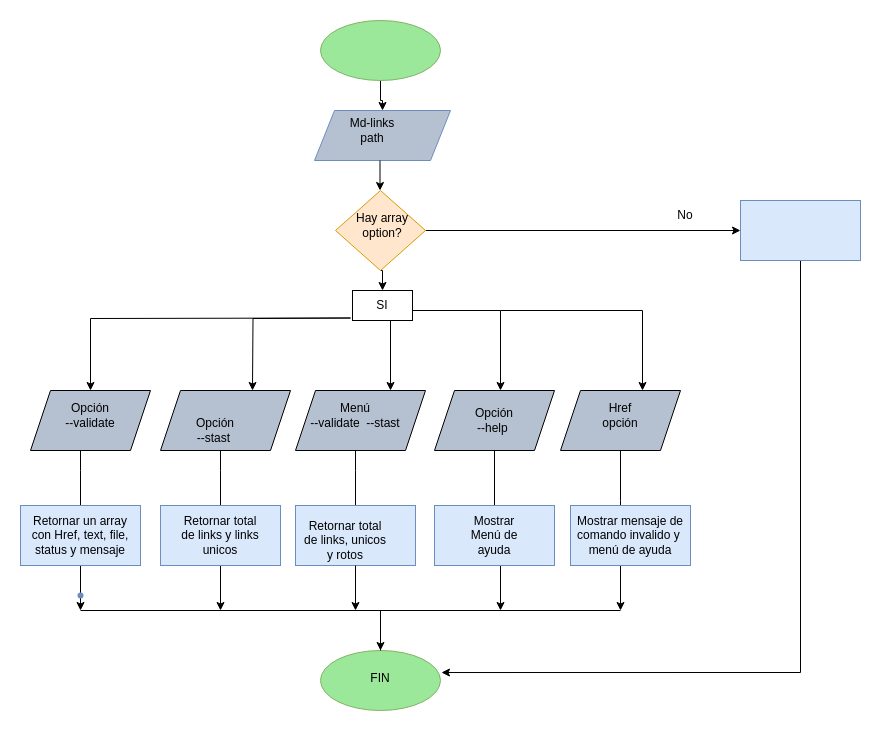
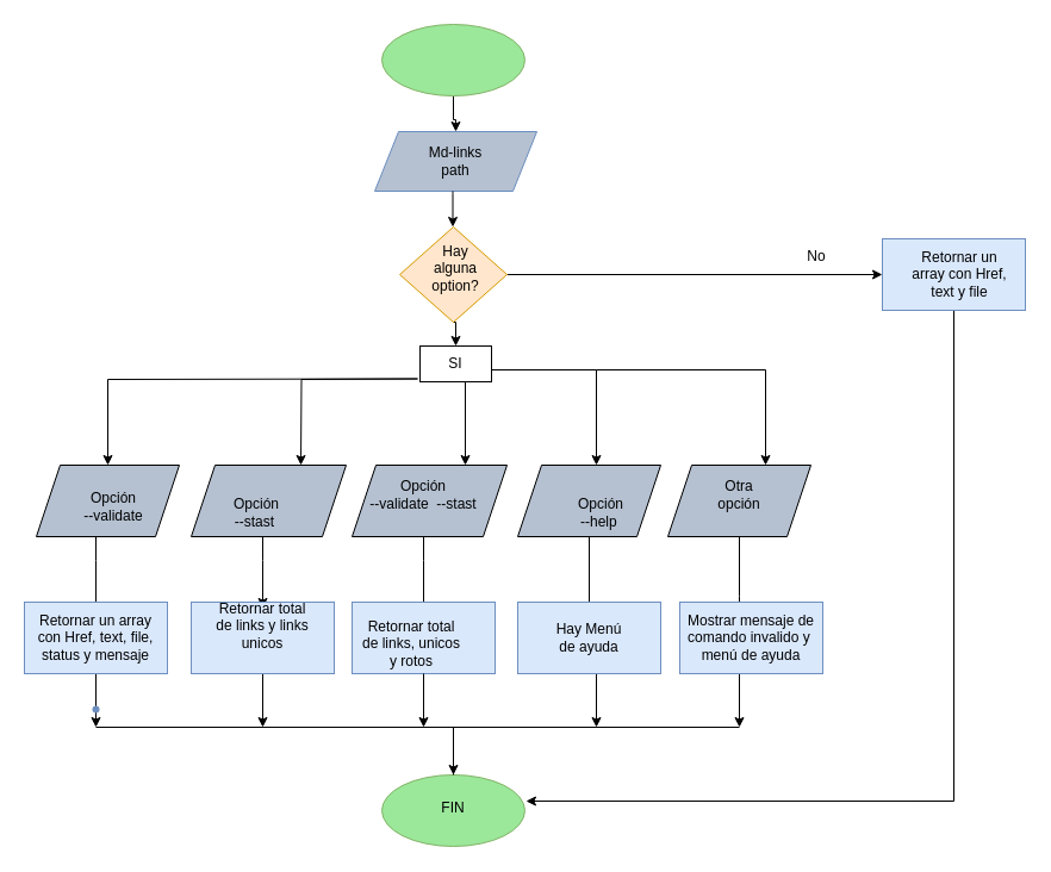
  <mxCell id="0" />
  <mxCell id="1" parent="0" />
  <mxCell id="2" value="" style="edgeStyle=none;rounded=0;orthogonalLoop=1;jettySize=auto;html=1;" edge="1" parent="1"><mxGeometry relative="1" as="geometry"><mxPoint x="620" y="560" as="sourcePoint" /><mxPoint x="620" y="610" as="targetPoint" /></mxGeometry></mxCell>
  <mxCell id="3" value="" style="edgeStyle=none;rounded=0;orthogonalLoop=1;jettySize=auto;html=1;" edge="1" parent="1"><mxGeometry relative="1" as="geometry"><mxPoint x="500" y="560" as="sourcePoint" /><mxPoint x="500" y="610" as="targetPoint" /></mxGeometry></mxCell>
  <mxCell id="4" value="" style="edgeStyle=orthogonalEdgeStyle;rounded=0;orthogonalLoop=1;jettySize=auto;html=1;" parent="1" source="5" target="6" edge="1"><mxGeometry relative="1" as="geometry" /></mxCell>
  <mxCell id="5" value="" style="ellipse;whiteSpace=wrap;html=1;fillColor=#9BE89B;strokeColor=#82b366;" parent="1" vertex="1"><mxGeometry x="320" y="20" width="120" height="60" as="geometry" /></mxCell>
  <mxCell id="6" value="" style="shape=parallelogram;perimeter=parallelogramPerimeter;whiteSpace=wrap;html=1;fixedSize=1;fillColor=#B5C1D1;strokeColor=#6c8ebf;" parent="1" vertex="1"><mxGeometry x="314" y="110" width="136" height="50" as="geometry" /></mxCell>
  <mxCell id="7" value="" style="edgeStyle=orthogonalEdgeStyle;rounded=0;orthogonalLoop=1;jettySize=auto;html=1;" parent="1" edge="1"><mxGeometry relative="1" as="geometry"><mxPoint x="379.5" y="160" as="sourcePoint" /><mxPoint x="379.5" y="190" as="targetPoint" /><Array as="points"><mxPoint x="379.5" y="162" /></Array></mxGeometry></mxCell>
  <mxCell id="8" value="" style="edgeStyle=orthogonalEdgeStyle;rounded=0;orthogonalLoop=1;jettySize=auto;html=1;" parent="1" source="10" target="14" edge="1"><mxGeometry relative="1" as="geometry" /></mxCell>
  <mxCell id="9" style="edgeStyle=orthogonalEdgeStyle;rounded=0;orthogonalLoop=1;jettySize=auto;html=1;exitX=0.5;exitY=1;exitDx=0;exitDy=0;entryX=0.5;entryY=0;entryDx=0;entryDy=0;" parent="1" source="10" target="32" edge="1"><mxGeometry relative="1" as="geometry" /></mxCell>
  <mxCell id="10" value="" style="rhombus;whiteSpace=wrap;html=1;fillColor=#ffe6cc;strokeColor=#d79b00;" parent="1" vertex="1"><mxGeometry x="335" y="190" width="90" height="80" as="geometry" /></mxCell>
- <mxCell id="11" value="Hay array option?" style="text;html=1;strokeColor=none;fillColor=none;align=center;verticalAlign=middle;whiteSpace=wrap;rounded=0;" parent="1" vertex="1"><mxGeometry x="352" y="210" width="60" height="30" as="geometry" /></mxCell>
- <mxCell id="12" value="Md-links path" style="text;html=1;strokeColor=none;fillColor=none;align=center;verticalAlign=middle;whiteSpace=wrap;rounded=0;" parent="1" vertex="1"><mxGeometry x="342" y="120" width="60" height="20" as="geometry" /></mxCell>
+ <mxCell id="11" value="Hay alguna option?" style="text;html=1;strokeColor=none;fillColor=none;align=center;verticalAlign=middle;whiteSpace=wrap;rounded=0;" parent="1" vertex="1"><mxGeometry x="352" y="210" width="60" height="30" as="geometry" /></mxCell>
+ <mxCell id="12" value="Md-links path" style="text;html=1;strokeColor=none;fillColor=none;align=center;verticalAlign=middle;whiteSpace=wrap;rounded=0;" parent="1" vertex="1"><mxGeometry x="352" y="125" width="60" height="20" as="geometry" /></mxCell>
  <mxCell id="13" style="edgeStyle=orthogonalEdgeStyle;rounded=0;orthogonalLoop=1;jettySize=auto;html=1;exitX=0.5;exitY=1;exitDx=0;exitDy=0;entryX=1.008;entryY=0.367;entryDx=0;entryDy=0;entryPerimeter=0;" parent="1" source="14" target="17" edge="1"><mxGeometry relative="1" as="geometry"><mxPoint x="530" y="560" as="targetPoint" /></mxGeometry></mxCell>
  <mxCell id="14" value="" style="whiteSpace=wrap;html=1;fillColor=#dae8fc;strokeColor=#6c8ebf;" parent="1" vertex="1"><mxGeometry x="740" y="200" width="120" height="60" as="geometry" /></mxCell>
  <mxCell id="15" value="No" style="text;html=1;strokeColor=none;fillColor=none;align=center;verticalAlign=middle;whiteSpace=wrap;rounded=0;" parent="1" vertex="1"><mxGeometry x="655" y="200" width="60" height="30" as="geometry" /></mxCell>
+ <mxCell id="16" value="Retornar un array con Href, text y file" style="text;html=1;strokeColor=none;fillColor=none;align=center;verticalAlign=middle;whiteSpace=wrap;rounded=0;" parent="1" vertex="1"><mxGeometry x="760" y="215" width="90" height="30" as="geometry" /></mxCell>
  <mxCell id="17" value="" style="ellipse;whiteSpace=wrap;html=1;fillColor=#9BE89B;strokeColor=#82b366;" parent="1" vertex="1"><mxGeometry x="320" y="650" width="120" height="60" as="geometry" /></mxCell>
  <mxCell id="18" value="FIN" style="text;html=1;strokeColor=none;fillColor=none;align=center;verticalAlign=middle;whiteSpace=wrap;rounded=0;" parent="1" vertex="1"><mxGeometry x="350" y="660" width="60" height="35" as="geometry" /></mxCell>
  <mxCell id="19" value="" style="edgeStyle=orthogonalEdgeStyle;rounded=0;orthogonalLoop=1;jettySize=auto;html=1;entryX=0.5;entryY=0;entryDx=0;entryDy=0;" parent="1" target="24" edge="1"><mxGeometry relative="1" as="geometry"><mxPoint x="350" y="317.5" as="sourcePoint" /><mxPoint x="90" y="310" as="targetPoint" /></mxGeometry></mxCell>
  <mxCell id="20" value="" style="edgeStyle=orthogonalEdgeStyle;rounded=0;orthogonalLoop=1;jettySize=auto;html=1;entryX=0.75;entryY=0;entryDx=0;entryDy=0;exitX=1;exitY=0.5;exitDx=0;exitDy=0;" parent="1" edge="1" source="32"><mxGeometry relative="1" as="geometry"><mxPoint x="310" y="310" as="sourcePoint" /><mxPoint x="500" y="390" as="targetPoint" /><Array as="points"><mxPoint x="412" y="310" /><mxPoint x="500" y="310" /></Array></mxGeometry></mxCell>
  <mxCell id="21" style="edgeStyle=orthogonalEdgeStyle;rounded=0;orthogonalLoop=1;jettySize=auto;html=1;entryX=0.5;entryY=0;entryDx=0;entryDy=0;" parent="1" edge="1"><mxGeometry relative="1" as="geometry"><mxPoint x="350" y="317.5" as="sourcePoint" /><mxPoint x="252" y="390" as="targetPoint" /></mxGeometry></mxCell>
  <mxCell id="22" value="" style="edgeStyle=orthogonalEdgeStyle;rounded=0;orthogonalLoop=1;jettySize=auto;html=1;exitX=0.75;exitY=1;exitDx=0;exitDy=0;" parent="1" source="32" target="26" edge="1"><mxGeometry relative="1" as="geometry"><mxPoint x="380" y="340" as="sourcePoint" /><mxPoint x="330" y="380" as="targetPoint" /><Array as="points"><mxPoint x="390" y="320" /></Array></mxGeometry></mxCell>
  <mxCell id="23" value="" style="edgeStyle=orthogonalEdgeStyle;rounded=0;orthogonalLoop=1;jettySize=auto;html=1;" edge="1" parent="1" source="24" target="38"><mxGeometry relative="1" as="geometry"><Array as="points"><mxPoint x="80" y="470" /><mxPoint x="80" y="470" /></Array></mxGeometry></mxCell>
  <mxCell id="24" value="" style="shape=parallelogram;perimeter=parallelogramPerimeter;whiteSpace=wrap;html=1;fixedSize=1;fillColor=#B5C1D1;" parent="1" vertex="1"><mxGeometry x="30" y="390" width="120" height="60" as="geometry" /></mxCell>
  <mxCell id="25" value="" style="edgeStyle=orthogonalEdgeStyle;rounded=0;orthogonalLoop=1;jettySize=auto;html=1;" edge="1" parent="1" source="26" target="43"><mxGeometry relative="1" as="geometry"><Array as="points"><mxPoint x="355" y="470" /><mxPoint x="355" y="470" /></Array></mxGeometry></mxCell>
  <mxCell id="26" value="" style="shape=parallelogram;perimeter=parallelogramPerimeter;whiteSpace=wrap;html=1;fixedSize=1;fillColor=#B5C1D1;" parent="1" vertex="1"><mxGeometry x="295" y="390" width="130" height="60" as="geometry" /></mxCell>
  <mxCell id="27" value="" style="edgeStyle=orthogonalEdgeStyle;rounded=0;orthogonalLoop=1;jettySize=auto;html=1;" edge="1" parent="1" source="28" target="50"><mxGeometry relative="1" as="geometry" /></mxCell>
  <mxCell id="28" value="" style="shape=parallelogram;perimeter=parallelogramPerimeter;whiteSpace=wrap;html=1;fixedSize=1;fillColor=#B5C1D1;" parent="1" vertex="1"><mxGeometry x="434" y="390" width="120" height="60" as="geometry" /></mxCell>
- <mxCell id="29" value="Opción&lt;br&gt;--validate" style="text;html=1;strokeColor=none;fillColor=none;align=center;verticalAlign=middle;whiteSpace=wrap;rounded=0;" parent="1" vertex="1"><mxGeometry x="50" y="400" width="80" height="30" as="geometry" /></mxCell>
- <mxCell id="30" value="Menú&lt;br&gt;--validate&amp;nbsp; --stast" style="text;html=1;strokeColor=none;fillColor=none;align=center;verticalAlign=middle;whiteSpace=wrap;rounded=0;" parent="1" vertex="1"><mxGeometry x="285" y="400" width="140" height="30" as="geometry" /></mxCell>
- <mxCell id="31" value="Opción&lt;br&gt;--help&amp;nbsp;" style="text;html=1;strokeColor=none;fillColor=none;align=center;verticalAlign=middle;whiteSpace=wrap;rounded=0;" parent="1" vertex="1"><mxGeometry x="454" y="405" width="80" height="30" as="geometry" /></mxCell>
+ <mxCell id="29" value="Opción&lt;br&gt;--validate" style="text;html=1;strokeColor=none;fillColor=none;align=center;verticalAlign=middle;whiteSpace=wrap;rounded=0;" parent="1" vertex="1"><mxGeometry x="55" y="410" width="80" height="30" as="geometry" /></mxCell>
+ <mxCell id="30" value="Opción&lt;br&gt;--validate&amp;nbsp; --stast" style="text;html=1;strokeColor=none;fillColor=none;align=center;verticalAlign=middle;whiteSpace=wrap;rounded=0;" parent="1" vertex="1"><mxGeometry x="285" y="400" width="140" height="30" as="geometry" /></mxCell>
+ <mxCell id="31" value="Opción&lt;br&gt;--help&amp;nbsp;" style="text;html=1;strokeColor=none;fillColor=none;align=center;verticalAlign=middle;whiteSpace=wrap;rounded=0;" parent="1" vertex="1"><mxGeometry x="464" y="415" width="80" height="30" as="geometry" /></mxCell>
  <mxCell id="32" value="SI" style="text;html=1;align=center;verticalAlign=middle;whiteSpace=wrap;rounded=0;strokeColor=default;" parent="1" vertex="1"><mxGeometry x="352" y="290" width="60" height="30" as="geometry" /></mxCell>
  <mxCell id="33" value="" style="edgeStyle=orthogonalEdgeStyle;rounded=0;orthogonalLoop=1;jettySize=auto;html=1;" edge="1" parent="1" source="34" target="41"><mxGeometry relative="1" as="geometry"><Array as="points"><mxPoint x="220" y="470" /><mxPoint x="220" y="470" /></Array></mxGeometry></mxCell>
  <mxCell id="34" value="" style="shape=parallelogram;perimeter=parallelogramPerimeter;whiteSpace=wrap;html=1;fixedSize=1;fillColor=#B5C1D1;" parent="1" vertex="1"><mxGeometry x="160" y="390" width="130" height="60" as="geometry" /></mxCell>
  <mxCell id="35" value="Opción&lt;br&gt;--stast&amp;nbsp;" style="text;html=1;strokeColor=none;fillColor=none;align=center;verticalAlign=middle;whiteSpace=wrap;rounded=0;" parent="1" vertex="1"><mxGeometry x="175" y="415" width="80" height="30" as="geometry" /></mxCell>
  <mxCell id="36" value="" style="edgeStyle=orthogonalEdgeStyle;rounded=0;orthogonalLoop=1;jettySize=auto;html=1;" edge="1" parent="1" source="37"><mxGeometry relative="1" as="geometry"><mxPoint x="80" y="610" as="targetPoint" /></mxGeometry></mxCell>
  <mxCell id="37" value="" style="whiteSpace=wrap;html=1;fillColor=#dae8fc;strokeColor=#6c8ebf;" parent="1" vertex="1"><mxGeometry y="505" width="120" height="60" as="geometry" x="20" /></mxCell>
  <mxCell id="38" value="Retornar un array con Href, text, file, status y mensaje" style="text;html=1;strokeColor=none;fillColor=none;align=center;verticalAlign=middle;whiteSpace=wrap;rounded=0;" parent="1" vertex="1"><mxGeometry x="25" y="520" width="110" height="30" as="geometry" /></mxCell>
  <mxCell id="39" value="" style="edgeStyle=none;rounded=0;orthogonalLoop=1;jettySize=auto;html=1;" edge="1" parent="1" source="40"><mxGeometry relative="1" as="geometry"><mxPoint x="220" y="610" as="targetPoint" /></mxGeometry></mxCell>
  <mxCell id="40" value="" style="whiteSpace=wrap;html=1;fillColor=#dae8fc;strokeColor=#6c8ebf;" parent="1" vertex="1"><mxGeometry x="160" y="505" width="120" height="60" as="geometry" /></mxCell>
- <mxCell id="41" value="Retornar total de links y links unicos" style="text;html=1;strokeColor=none;fillColor=none;align=center;verticalAlign=middle;whiteSpace=wrap;rounded=0;" parent="1" vertex="1"><mxGeometry x="175" y="520" width="90" height="30" as="geometry" /></mxCell>
+ <mxCell id="41" value="Retornar total de links y links unicos" style="text;html=1;strokeColor=none;fillColor=none;align=center;verticalAlign=middle;whiteSpace=wrap;rounded=0;" parent="1" vertex="1"><mxGeometry x="175" y="510" width="90" height="30" as="geometry" /></mxCell>
  <mxCell id="42" value="" style="whiteSpace=wrap;html=1;fillColor=#dae8fc;strokeColor=#6c8ebf;" parent="1" vertex="1"><mxGeometry x="295" y="505" width="120" height="60" as="geometry" /></mxCell>
  <mxCell id="43" value="Retornar total de links, unicos y rotos" style="text;html=1;strokeColor=none;fillColor=none;align=center;verticalAlign=middle;whiteSpace=wrap;rounded=0;" parent="1" vertex="1"><mxGeometry x="300" y="525" width="90" height="30" as="geometry" /></mxCell>
  <mxCell id="44" value="" style="whiteSpace=wrap;html=1;fillColor=#dae8fc;strokeColor=#6c8ebf;" parent="1" vertex="1"><mxGeometry x="434" y="505" width="120" height="60" as="geometry" /></mxCell>
  <mxCell id="45" value="" style="edgeStyle=orthogonalEdgeStyle;rounded=0;orthogonalLoop=1;jettySize=auto;html=1;" edge="1" parent="1" source="46" target="51"><mxGeometry relative="1" as="geometry"><Array as="points"><mxPoint x="620" y="500" /><mxPoint x="620" y="500" /></Array></mxGeometry></mxCell>
  <mxCell id="46" value="" style="shape=parallelogram;perimeter=parallelogramPerimeter;whiteSpace=wrap;html=1;fixedSize=1;fillColor=#B5C1D1;" vertex="1" parent="1"><mxGeometry x="560" y="390" width="120" height="60" as="geometry" /></mxCell>
  <mxCell id="47" value="" style="edgeStyle=orthogonalEdgeStyle;rounded=0;orthogonalLoop=1;jettySize=auto;html=1;entryX=0.75;entryY=0;entryDx=0;entryDy=0;" edge="1" parent="1"><mxGeometry relative="1" as="geometry"><mxPoint x="500" y="310" as="sourcePoint" /><mxPoint x="642" y="390" as="targetPoint" /><Array as="points"><mxPoint x="642" y="310" /></Array></mxGeometry></mxCell>
- <mxCell id="48" value="&lt;font style=&quot;vertical-align: inherit;&quot;&gt;&lt;font style=&quot;vertical-align: inherit;&quot;&gt;Href opción&lt;/font&gt;&lt;/font&gt;" style="text;html=1;strokeColor=none;fillColor=none;align=center;verticalAlign=middle;whiteSpace=wrap;rounded=0;" vertex="1" parent="1"><mxGeometry x="590" y="400" width="60" height="30" as="geometry" /></mxCell>
+ <mxCell id="48" value="&lt;font style=&quot;vertical-align: inherit;&quot;&gt;&lt;font style=&quot;vertical-align: inherit;&quot;&gt;Otra opción&lt;/font&gt;&lt;/font&gt;" style="text;html=1;strokeColor=none;fillColor=none;align=center;verticalAlign=middle;whiteSpace=wrap;rounded=0;" vertex="1" parent="1"><mxGeometry x="590" y="400" width="60" height="30" as="geometry" /></mxCell>
  <mxCell id="49" value="" style="whiteSpace=wrap;html=1;fillColor=#dae8fc;strokeColor=#6c8ebf;" vertex="1" parent="1"><mxGeometry x="570" y="505" width="120" height="60" as="geometry" /></mxCell>
- <mxCell id="50" value="&lt;font style=&quot;vertical-align: inherit;&quot;&gt;&lt;font style=&quot;vertical-align: inherit;&quot;&gt;Mostrar Menú de ayuda&lt;/font&gt;&lt;/font&gt;" style="text;html=1;strokeColor=none;fillColor=none;align=center;verticalAlign=middle;whiteSpace=wrap;rounded=0;" vertex="1" parent="1"><mxGeometry x="464" y="520" width="60" height="30" as="geometry" /></mxCell>
+ <mxCell id="50" value="&lt;font style=&quot;vertical-align: inherit;&quot;&gt;&lt;font style=&quot;vertical-align: inherit;&quot;&gt;Hay Menú de ayuda&lt;/font&gt;&lt;/font&gt;" style="text;html=1;strokeColor=none;fillColor=none;align=center;verticalAlign=middle;whiteSpace=wrap;rounded=0;" vertex="1" parent="1"><mxGeometry x="464" y="520" width="60" height="30" as="geometry" /></mxCell>
  <mxCell id="51" value="&lt;font style=&quot;vertical-align: inherit;&quot;&gt;&lt;font style=&quot;vertical-align: inherit;&quot;&gt;&lt;font style=&quot;vertical-align: inherit;&quot;&gt;&lt;font style=&quot;vertical-align: inherit;&quot;&gt;Mostrar mensaje de comando invalido y&amp;nbsp;&lt;br&gt;menú de ayuda&lt;br&gt;&lt;/font&gt;&lt;/font&gt;&lt;/font&gt;&lt;/font&gt;" style="text;html=1;strokeColor=none;fillColor=none;align=center;verticalAlign=middle;whiteSpace=wrap;rounded=0;" vertex="1" parent="1"><mxGeometry x="570" y="520" width="120" height="30" as="geometry" /></mxCell>
  <mxCell id="52" value="" style="shape=waypoint;sketch=0;size=6;pointerEvents=1;points=[];fillColor=#dae8fc;resizable=0;rotatable=0;perimeter=centerPerimeter;snapToPoint=1;strokeColor=#6c8ebf;" vertex="1" parent="1"><mxGeometry x="70" y="585" width="20" height="20" as="geometry" /></mxCell>
  <mxCell id="53" value="" style="endArrow=none;html=1;rounded=0;" edge="1" parent="1"><mxGeometry width="50" height="50" relative="1" as="geometry"><mxPoint x="80" y="610" as="sourcePoint" /><mxPoint x="620" y="610" as="targetPoint" /><Array as="points" /></mxGeometry></mxCell>
  <mxCell id="54" value="" style="edgeStyle=none;rounded=0;orthogonalLoop=1;jettySize=auto;html=1;exitX=0.5;exitY=1;exitDx=0;exitDy=0;" edge="1" parent="1" source="42"><mxGeometry relative="1" as="geometry"><mxPoint x="360" y="580" as="sourcePoint" /><mxPoint x="355" y="610" as="targetPoint" /></mxGeometry></mxCell>
  <mxCell id="55" value="" style="edgeStyle=none;rounded=0;orthogonalLoop=1;jettySize=auto;html=1;" edge="1" parent="1"><mxGeometry relative="1" as="geometry"><mxPoint x="380" y="650" as="sourcePoint" /><mxPoint x="380" y="650" as="targetPoint" /><Array as="points"><mxPoint x="380" y="610" /></Array></mxGeometry></mxCell>
